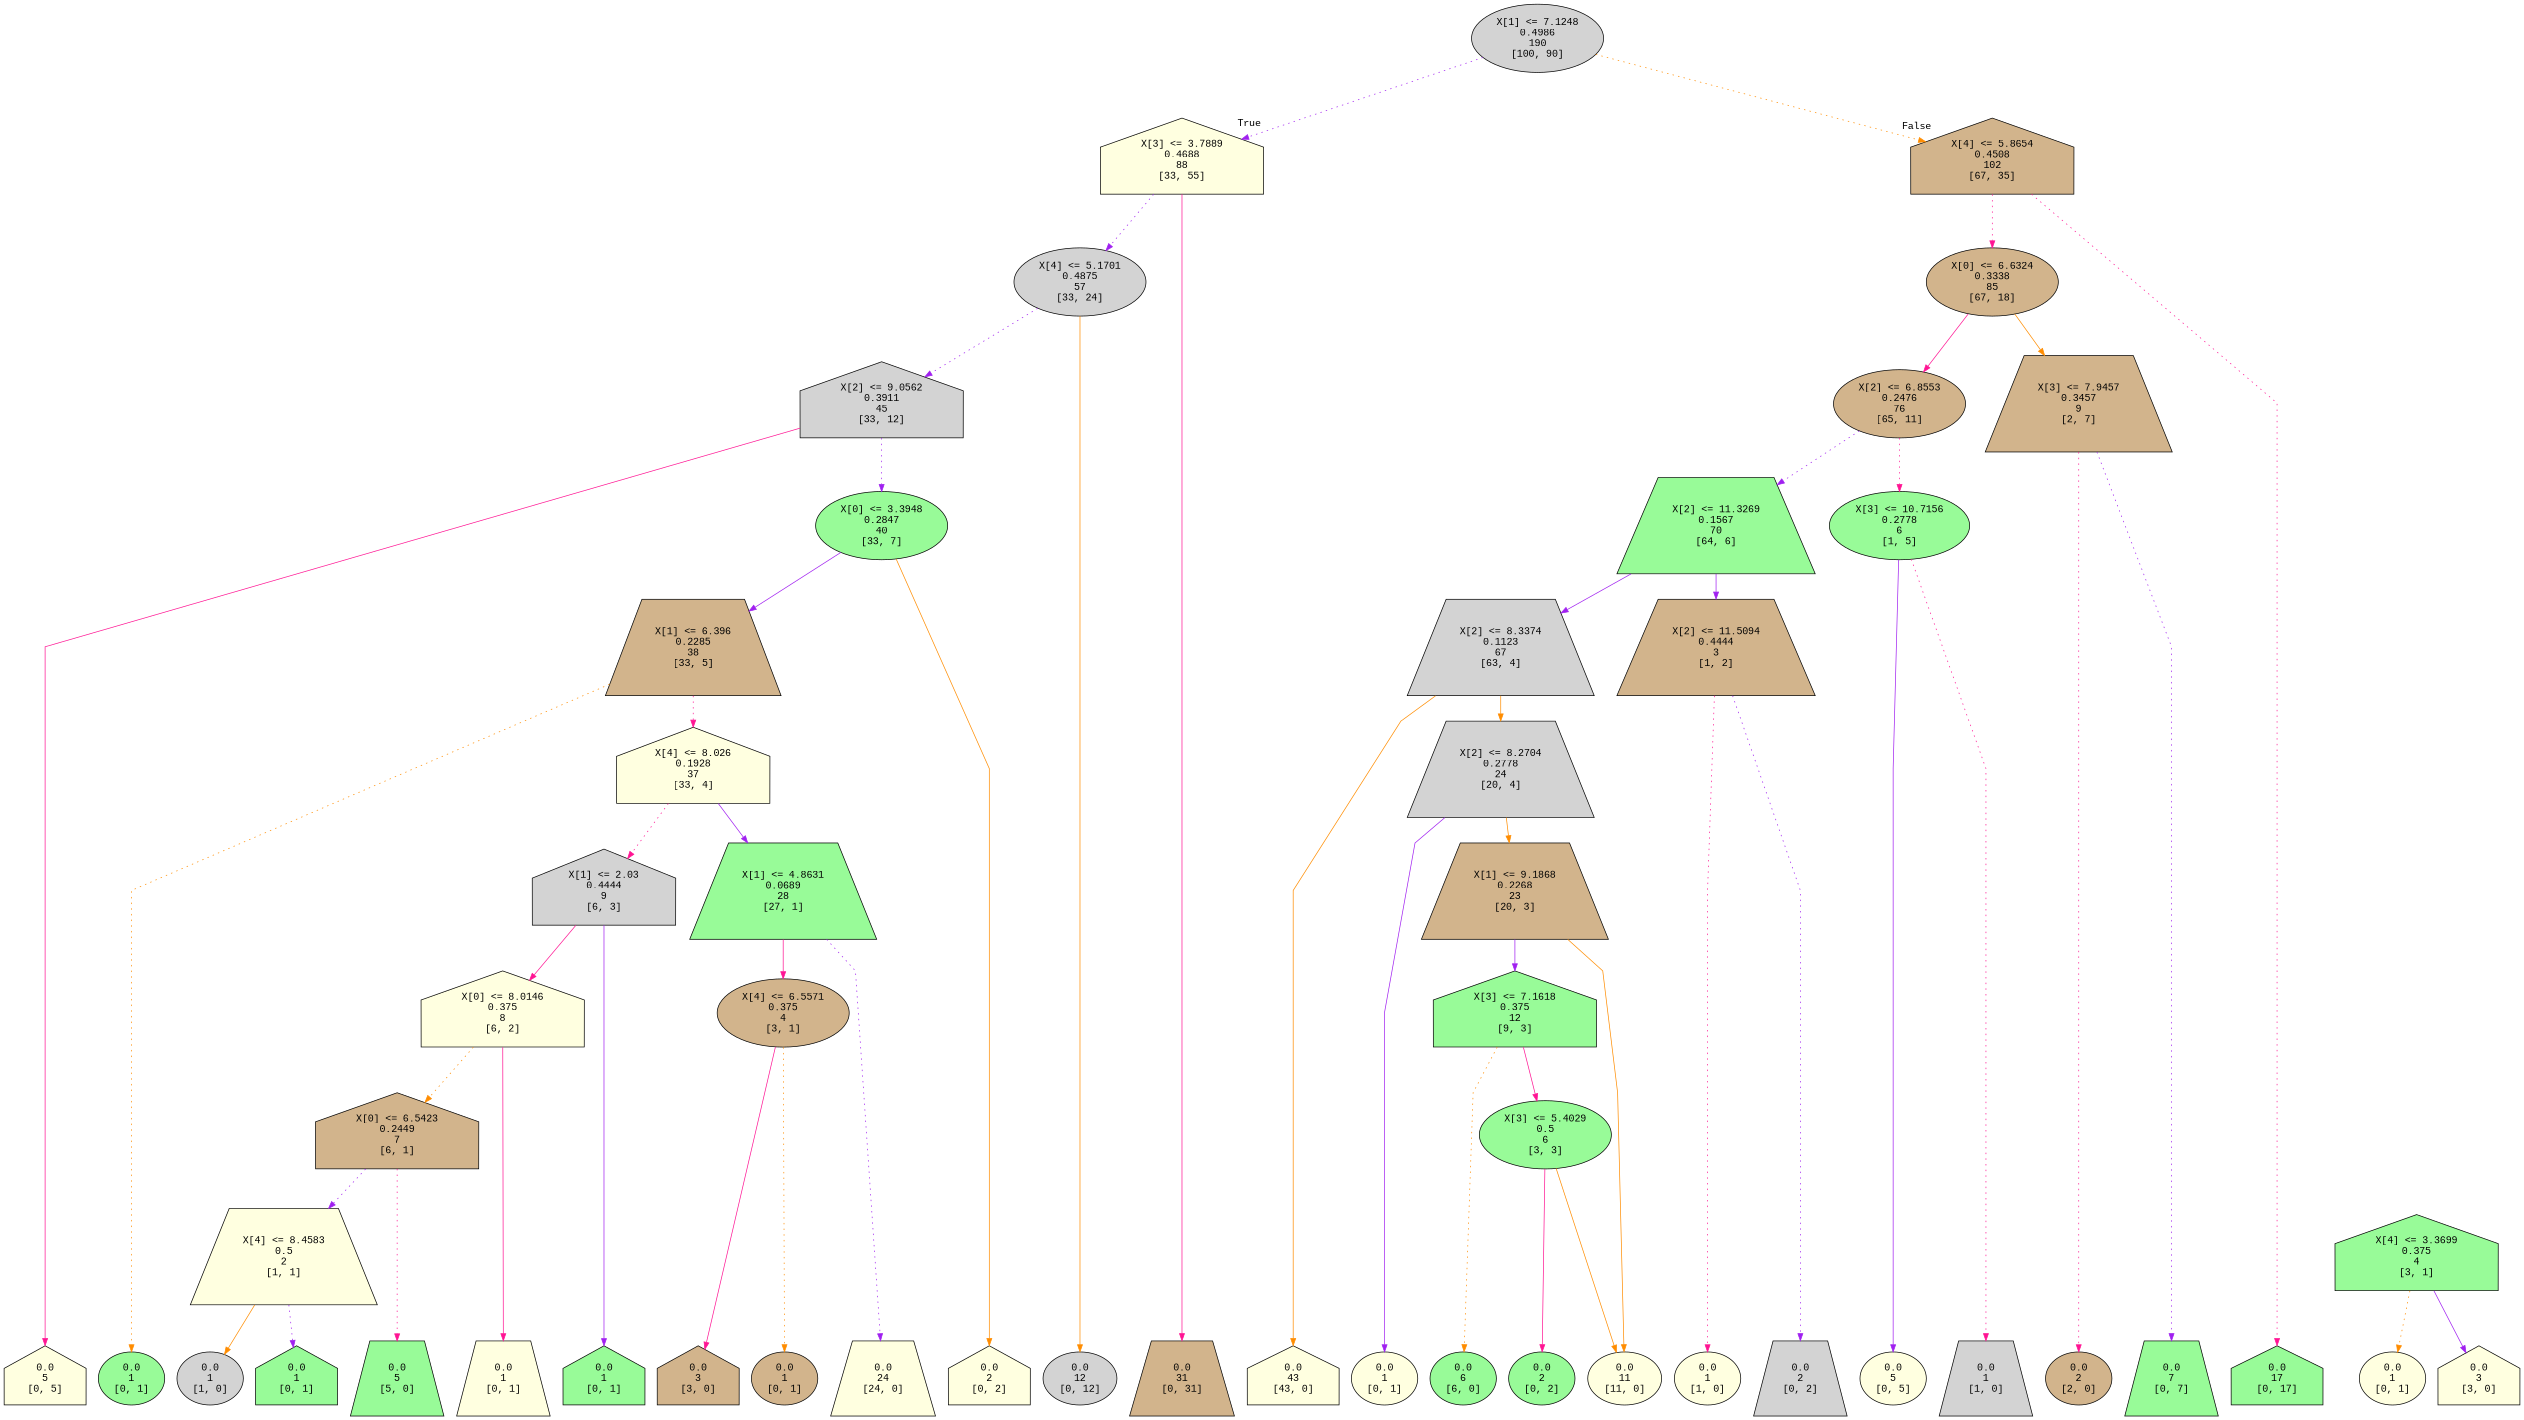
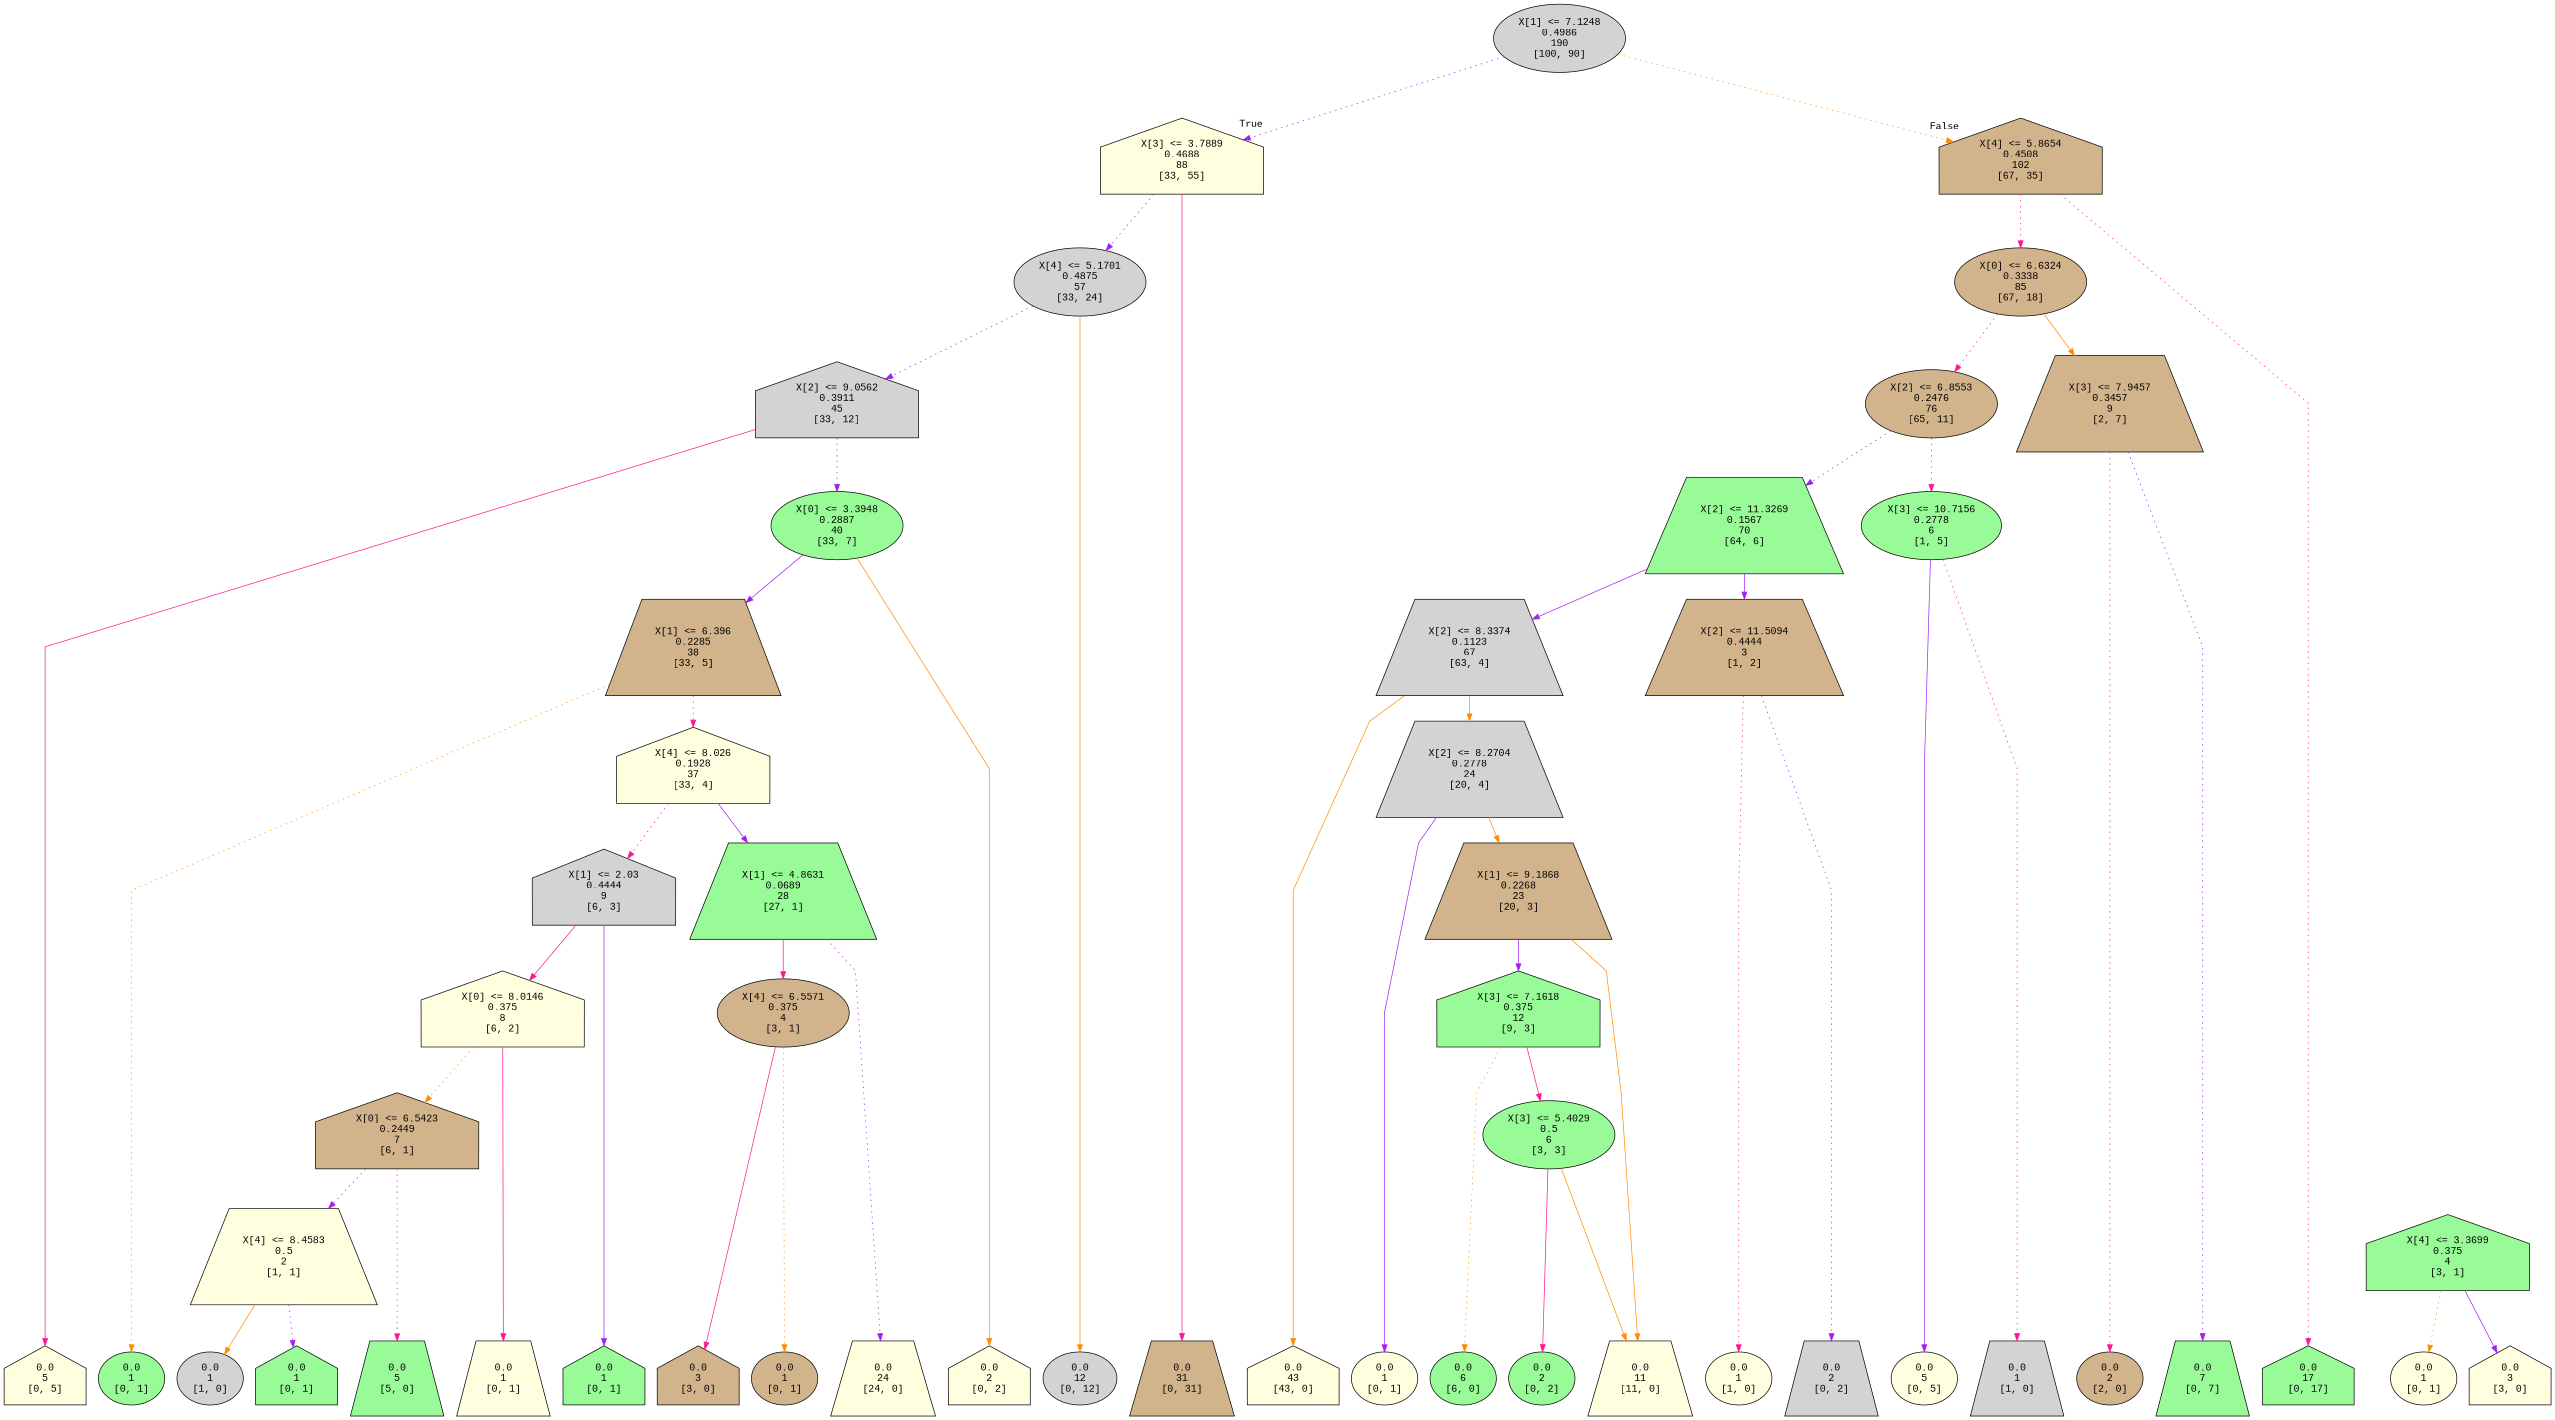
  digraph {
    fontname="Liberation Mono"
    ranksep=equally
    splines=polyline
    node [color=black fillcolor=lightyellow fontname="Liberation Mono" shape=ellipse style=filled]
    edge [color=purple fontname="Liberation Mono" style=solid]
    n1 [fillcolor=lightgrey label="X[1] <= 7.1248\n0.4986\n190\n[100, 90]"]
    n2 [label="X[3] <= 3.7889\n0.4688\n88\n[33, 55]" shape=house]
    n3 [fillcolor=tan label="X[4] <= 5.8654\n0.4508\n102\n[67, 35]" shape=house]
    n4 [label="X[4] <= 8.4583\n0.5\n2\n[1, 1]" shape=trapezium]
    n5 [fillcolor=palegreen label="X[4] <= 3.3699\n0.375\n4\n[3, 1]" shape=house]
    n6 [fillcolor=lightgrey label="X[4] <= 5.1701\n0.4875\n57\n[33, 24]"]
    n7 [fillcolor=tan label="X[0] <= 6.6324\n0.3338\n85\n[67, 18]"]
    n8 [fillcolor=lightgrey label="X[2] <= 9.0562\n0.3911\n45\n[33, 12]" shape=house]
    n9 [fillcolor=tan label="X[2] <= 6.8553\n0.2476\n76\n[65, 11]"]
    n10 [fillcolor=tan label="X[3] <= 7.9457\n0.3457\n9\n[2, 7]" shape=trapezium]
-   n11 [fillcolor=palegreen label="X[0] <= 3.3948\n0.2847\n40\n[33, 7]"]
+   n11 [fillcolor=palegreen label="X[0] <= 3.3948\n0.2887\n40\n[33, 7]"]
    n12 [fillcolor=palegreen label="X[3] <= 10.7156\n0.2778\n6\n[1, 5]"]
    n13 [fillcolor=palegreen label="X[2] <= 11.3269\n0.1567\n70\n[64, 6]" shape=trapezium]
    n14 [fillcolor=tan label="X[1] <= 6.396\n0.2285\n38\n[33, 5]" shape=trapezium]
    n15 [fillcolor=lightgrey label="X[2] <= 8.3374\n0.1123\n67\n[63, 4]" shape=trapezium]
    n16 [fillcolor=tan label="X[2] <= 11.5094\n0.4444\n3\n[1, 2]" shape=trapezium]
    n17 [label="X[4] <= 8.026\n0.1928\n37\n[33, 4]" shape=house]
    n18 [fillcolor=lightgrey label="X[2] <= 8.2704\n0.2778\n24\n[20, 4]" shape=trapezium]
    n19 [fillcolor=palegreen label="X[1] <= 4.8631\n0.0689\n28\n[27, 1]" shape=trapezium]
    n20 [fillcolor=lightgrey label="X[1] <= 2.03\n0.4444\n9\n[6, 3]" shape=house]
    n21 [fillcolor=tan label="X[1] <= 9.1868\n0.2268\n23\n[20, 3]" shape=trapezium]
    n22 [fillcolor=tan label="X[4] <= 6.5571\n0.375\n4\n[3, 1]"]
    n23 [label="X[0] <= 8.0146\n0.375\n8\n[6, 2]" shape=house]
    n24 [fillcolor=palegreen label="X[3] <= 7.1618\n0.375\n12\n[9, 3]" shape=house]
    n25 [fillcolor=tan label="X[0] <= 6.5423\n0.2449\n7\n[6, 1]" shape=house]
    n26 [fillcolor=palegreen label="X[3] <= 5.4029\n0.5\n6\n[3, 3]"]
    n27 [fillcolor=lightgrey label="0.0\n12\n[0, 12]"]
    n28 [label="0.0\n2\n[0, 2]" shape=house]
    n29 [label="0.0\n24\n[24, 0]" shape=trapezium]
    n30 [fillcolor=tan label="0.0\n1\n[0, 1]"]
    n31 [fillcolor=tan label="0.0\n3\n[3, 0]" shape=house]
    n32 [fillcolor=palegreen label="0.0\n1\n[0, 1]" shape=house]
    n33 [fillcolor=lightgrey label="0.0\n1\n[1, 0]"]
    n34 [fillcolor=palegreen label="0.0\n1\n[0, 1]" shape=house]
    n35 [fillcolor=palegreen label="0.0\n5\n[5, 0]" shape=trapezium]
    n36 [label="0.0\n1\n[0, 1]" shape=trapezium]
    n37 [fillcolor=palegreen label="0.0\n1\n[0, 1]"]
    n38 [label="0.0\n5\n[0, 5]" shape=house]
    n39 [fillcolor=tan label="0.0\n31\n[0, 31]" shape=trapezium]
    n40 [label="0.0\n5\n[0, 5]"]
    n41 [fillcolor=lightgrey label="0.0\n1\n[1, 0]" shape=trapezium]
-   n42 [label="0.0\n11\n[11, 0]"]
+   n42 [label="0.0\n11\n[11, 0]" shape=trapezium]
    n43 [label="0.0\n1\n[0, 1]"]
    n44 [label="0.0\n3\n[3, 0]" shape=house]
    n45 [fillcolor=palegreen label="0.0\n2\n[0, 2]"]
    n46 [fillcolor=palegreen label="0.0\n6\n[6, 0]"]
    n47 [label="0.0\n1\n[0, 1]"]
    n48 [label="0.0\n43\n[43, 0]" shape=house]
    n49 [fillcolor=lightgrey label="0.0\n2\n[0, 2]" shape=trapezium]
    n50 [label="0.0\n1\n[1, 0]"]
    n51 [fillcolor=palegreen label="0.0\n7\n[0, 7]" shape=trapezium]
    n52 [fillcolor=tan label="0.0\n2\n[2, 0]"]
    n53 [fillcolor=palegreen label="0.0\n17\n[0, 17]" shape=house]
    subgraph sub_1 {
      rank=same
      n1
    }
    subgraph sub_2 {
      rank=same
      n2
      n3
    }
    subgraph sub_3 {
      rank=same
      n4
      n5
    }
    subgraph sub_4 {
      rank=same
      n6
      n7
    }
    subgraph sub_5 {
      rank=same
      n8
      n9
      n10
    }
    subgraph sub_6 {
      rank=same
      n11
      n12
      n13
    }
    subgraph sub_7 {
      rank=same
      n14
      n15
      n16
    }
    subgraph sub_8 {
      rank=same
      n17
      n18
    }
    subgraph sub_9 {
      rank=same
      n19
      n20
      n21
    }
    subgraph sub_10 {
      rank=same
      n22
      n23
      n24
    }
    subgraph sub_11 {
      rank=same
      n25
      n26
    }
    subgraph sub_12 {
      rank=same
      n27
      n28
      n29
      n30
      n31
      n32
      n33
      n34
      n35
      n36
      n37
      n38
      n39
      n40
      n41
      n42
      n43
      n44
      n45
      n46
      n47
      n48
      n49
      n50
      n51
      n52
      n53
    }
    n1 -> n2 [headlabel=True labelangle=45 labeldistance=2.5 style=dotted]
    n1 -> n3 [color=darkorange headlabel=False labelangle=-45 labeldistance=2.5 style=dotted]
    n2 -> n6 [style=dotted]
    n2 -> n39 [color=deeppink]
    n3 -> n7 [color=deeppink style=dotted]
    n3 -> n53 [color=deeppink style=dotted]
    n4 -> n33 [color=darkorange]
    n4 -> n34 [style=dotted]
    n5 -> n43 [color=darkorange style=dotted]
    n5 -> n44
    n6 -> n8 [style=dotted]
    n6 -> n27 [color=darkorange]
-   n7 -> n9 [color=deeppink]
+   n7 -> n9 [color=deeppink style=dotted]
    n7 -> n10 [color=darkorange]
    n8 -> n11 [style=dotted]
    n8 -> n38 [color=deeppink]
    n9 -> n12 [color=deeppink style=dotted]
    n9 -> n13 [style=dotted]
    n10 -> n51 [style=dotted]
    n10 -> n52 [color=deeppink style=dotted]
    n11 -> n14
    n11 -> n28 [color=darkorange]
    n12 -> n40
    n12 -> n41 [color=deeppink style=dotted]
    n13 -> n15
    n13 -> n16
    n14 -> n17 [color=deeppink style=dotted]
    n14 -> n37 [color=darkorange style=dotted]
    n15 -> n18 [color=darkorange]
    n15 -> n48 [color=darkorange]
    n16 -> n49 [style=dotted]
    n16 -> n50 [color=deeppink style=dotted]
    n17 -> n19
    n17 -> n20 [color=deeppink style=dotted]
    n18 -> n21 [color=darkorange]
    n18 -> n47
    n19 -> n22 [color=deeppink]
    n19 -> n29 [style=dotted]
    n20 -> n23 [color=deeppink]
    n20 -> n32
    n21 -> n24
    n21 -> n42 [color=darkorange]
    n22 -> n30 [color=darkorange style=dotted]
    n22 -> n31 [color=deeppink]
    n23 -> n25 [color=darkorange style=dotted]
    n23 -> n36 [color=deeppink]
    n24 -> n26 [color=deeppink]
    n24 -> n46 [color=darkorange style=dotted]
    n25 -> n4 [style=dotted]
    n25 -> n35 [color=deeppink style=dotted]
    n26 -> n42 [color=darkorange]
    n26 -> n45 [color=deeppink]
  }
